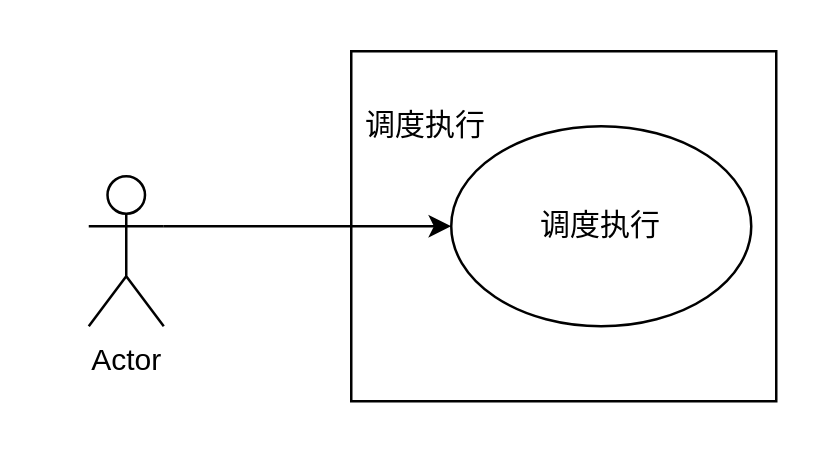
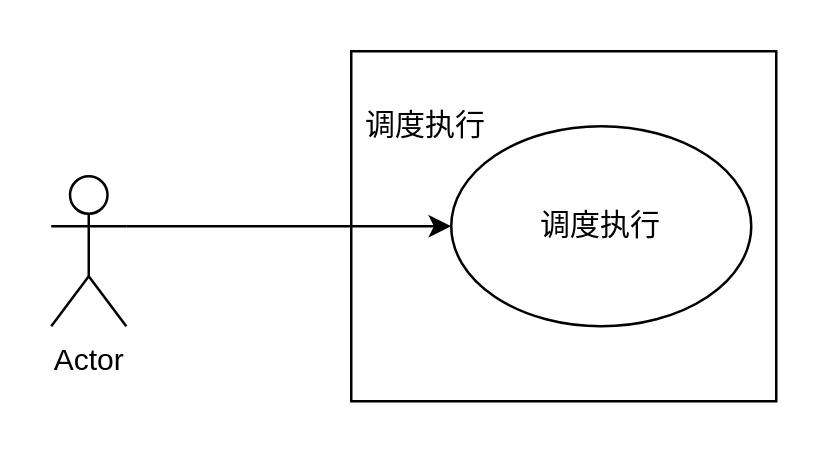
  <mxCell id="0" />
  <mxCell id="1" parent="0" />
- <mxCell id="2" value="Actor" style="shape=umlActor;verticalLabelPosition=bottom;verticalAlign=top;html=1;outlineConnect=0;" vertex="1" parent="1"><mxGeometry x="35" y="70" width="30" height="60" as="geometry" /></mxCell>
+ <mxCell id="2" value="Actor" style="shape=umlActor;verticalLabelPosition=bottom;verticalAlign=top;html=1;outlineConnect=0;" vertex="1" parent="1"><mxGeometry x="20" y="70" width="30" height="60" as="geometry" /></mxCell>
  <mxCell id="3" value="" style="rounded=0;whiteSpace=wrap;html=1;" vertex="1" parent="1"><mxGeometry x="140" y="20" width="170" height="140" as="geometry" /></mxCell>
  <mxCell id="4" value="调度执行" style="ellipse;whiteSpace=wrap;html=1;" vertex="1" parent="1"><mxGeometry x="180" y="50" width="120" height="80" as="geometry" /></mxCell>
  <mxCell id="5" value="调度执行" style="text;strokeColor=none;align=center;fillColor=none;html=1;verticalAlign=middle;whiteSpace=wrap;rounded=0;" vertex="1" parent="1"><mxGeometry x="140" y="20" width="60" height="60" as="geometry" /></mxCell>
  <mxCell id="6" value="" style="endArrow=classic;html=1;rounded=0;exitX=1;exitY=0.333;exitDx=0;exitDy=0;exitPerimeter=0;" edge="1" parent="1" source="2"><mxGeometry width="50" height="50" relative="1" as="geometry"><mxPoint x="130" y="140" as="sourcePoint" /><mxPoint x="180" y="90" as="targetPoint" /></mxGeometry></mxCell>
